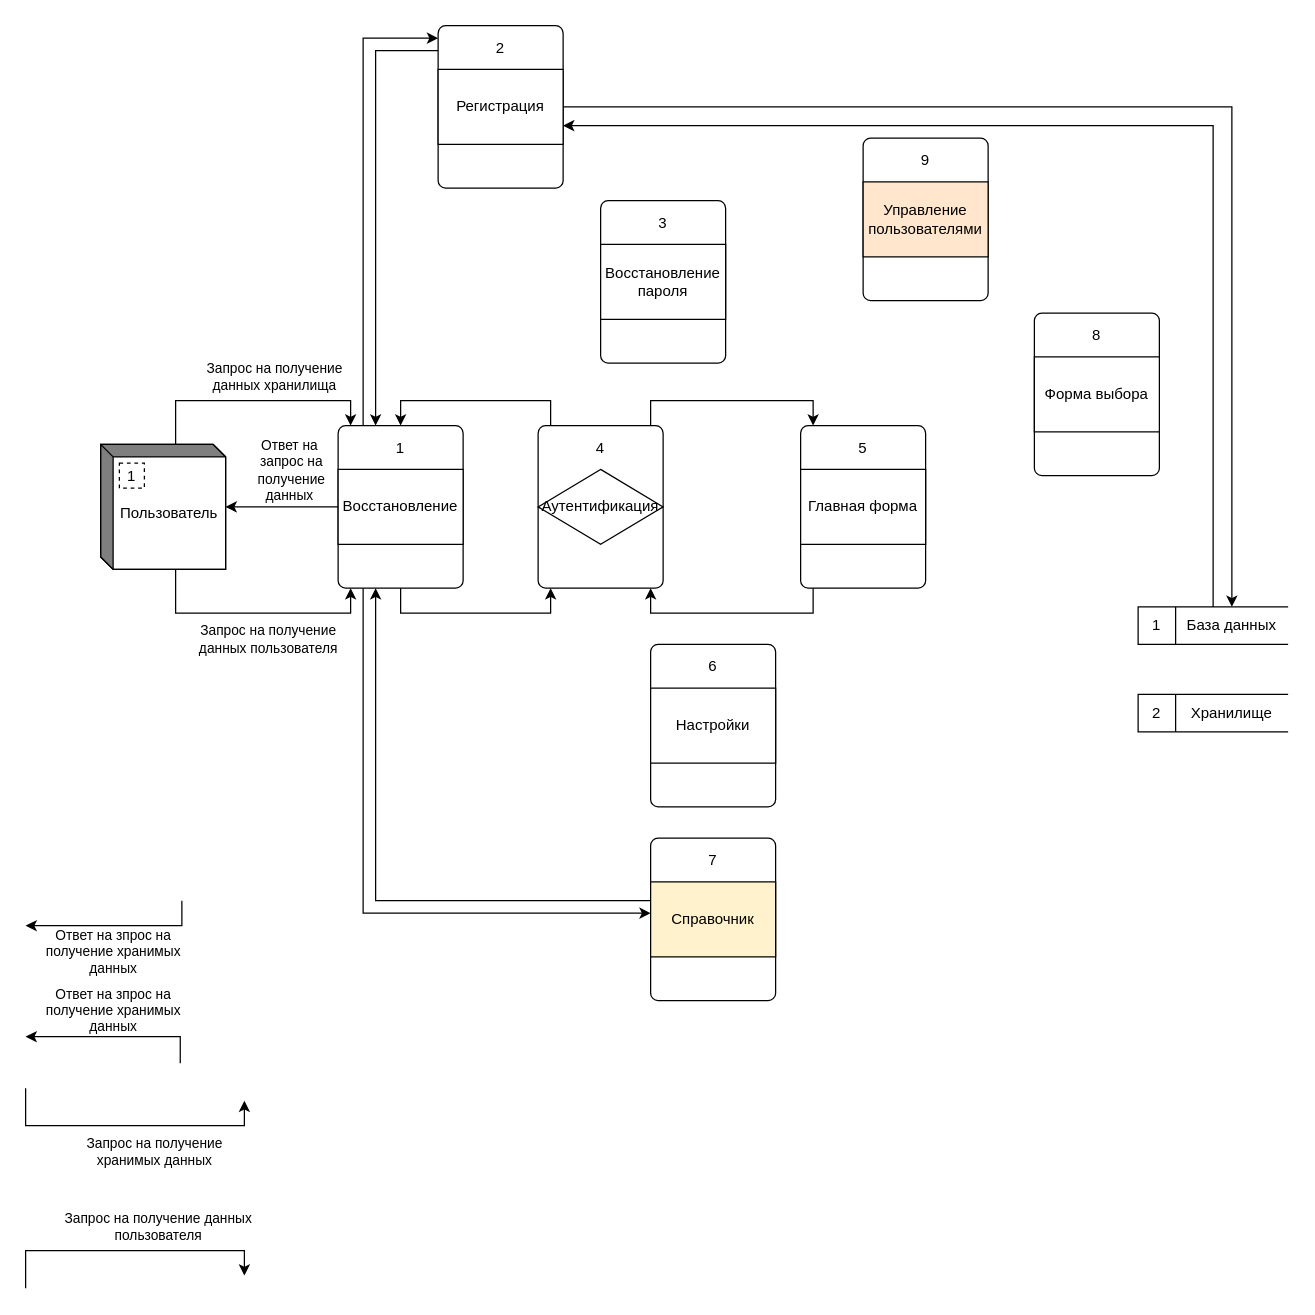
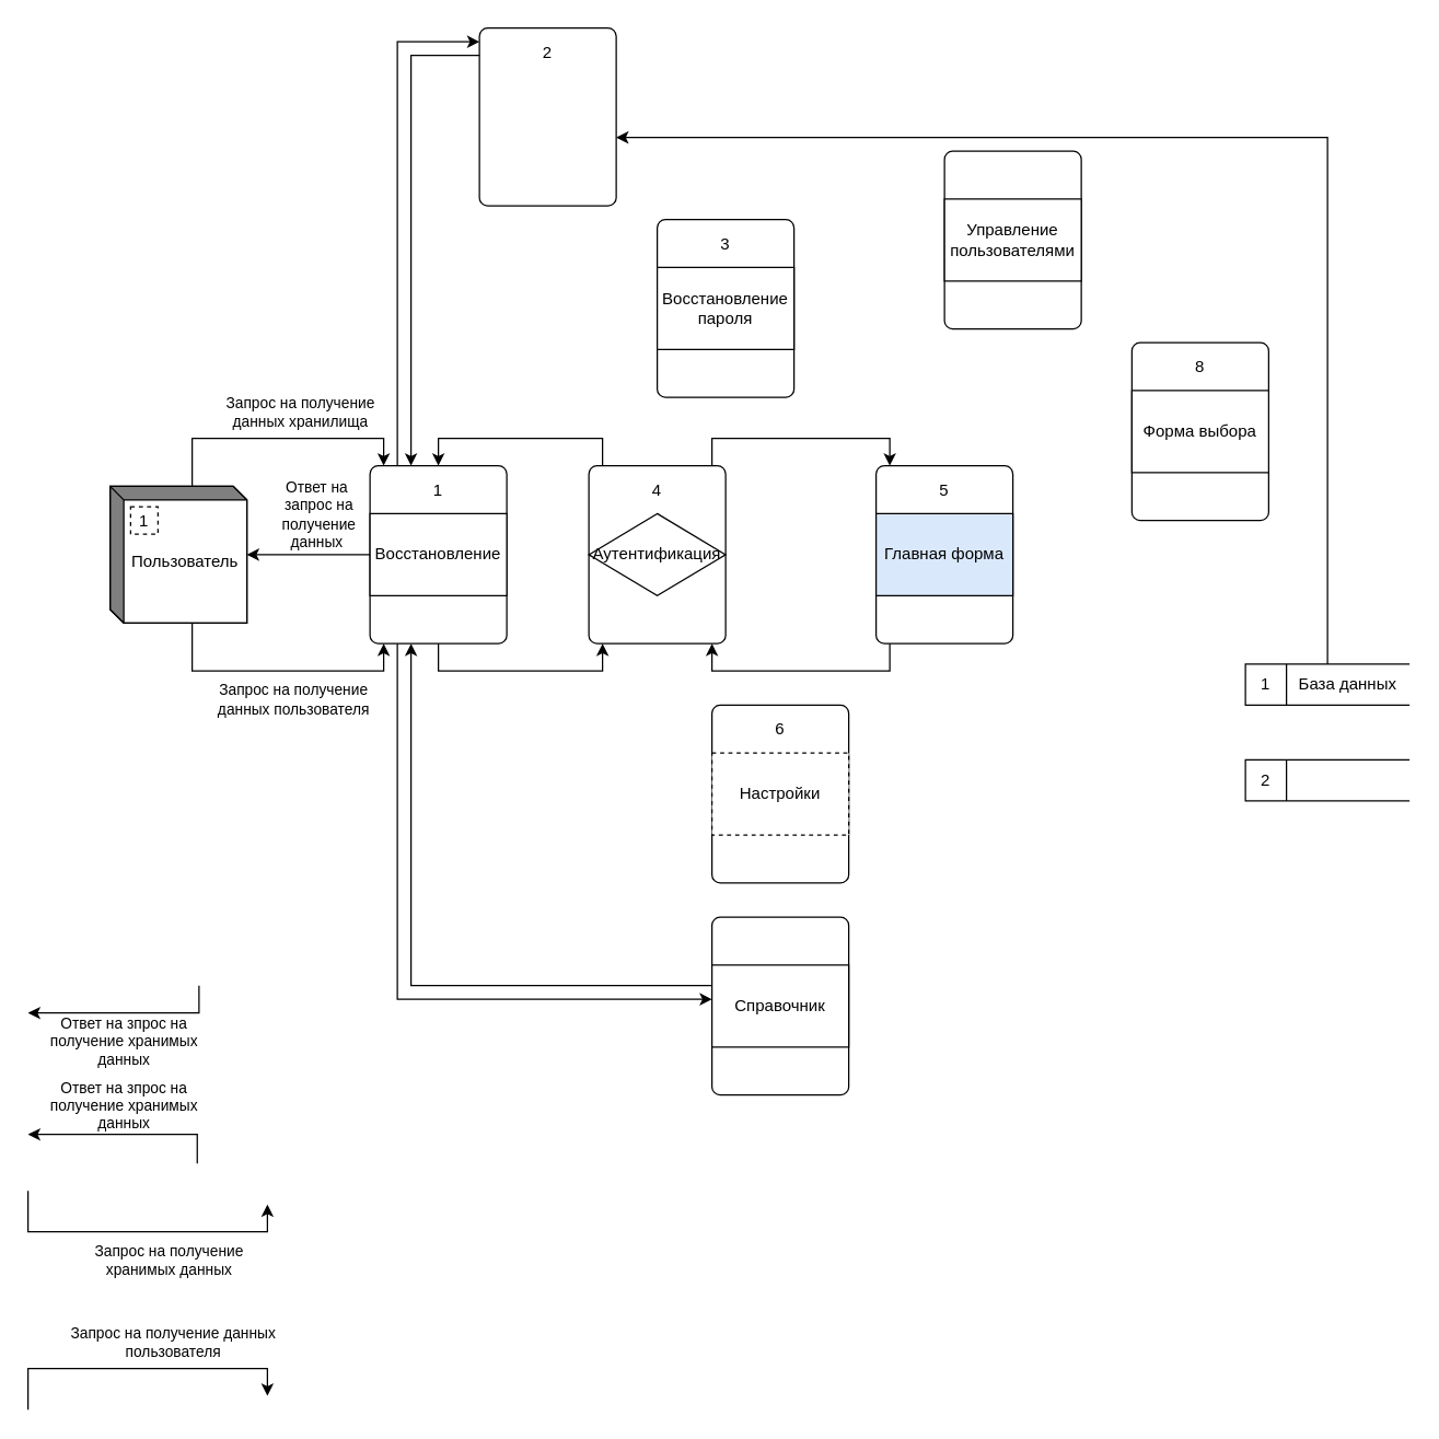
  <mxCell id="0" />
  <mxCell id="1" parent="0" />
  <mxCell id="2" value="" style="html=1;dashed=0;whitespace=wrap;shape=mxgraph.dfd.externalEntity" vertex="1" parent="1"><mxGeometry x="80" y="355" width="100" height="100" as="geometry" /></mxCell>
  <mxCell id="3" value="1" style="autosize=1;part=1;resizable=0;strokeColor=inherit;fillColor=inherit;gradientColor=inherit;dashed=1;" vertex="1" parent="2"><mxGeometry width="20" height="20" relative="1" as="geometry"><mxPoint x="15" y="15" as="offset" /></mxGeometry></mxCell>
  <mxCell id="4" value="Пользователь" style="text;html=1;strokeColor=none;fillColor=none;align=center;verticalAlign=middle;whiteSpace=wrap;rounded=0;" vertex="1" parent="2"><mxGeometry x="10" y="10" width="90" height="90" as="geometry" /></mxCell>
  <mxCell id="5" value="" style="group" vertex="1" connectable="0" parent="1"><mxGeometry x="270" y="340" width="100" height="130" as="geometry" /></mxCell>
  <mxCell id="6" value="" style="rounded=1;whiteSpace=wrap;html=1;arcSize=6;" vertex="1" parent="5"><mxGeometry width="100" height="130" as="geometry" /></mxCell>
  <mxCell id="7" value="Восстановление" style="rounded=0;whiteSpace=wrap;html=1;" vertex="1" parent="5"><mxGeometry y="35" width="100" height="60" as="geometry" /></mxCell>
  <mxCell id="8" value="1" style="text;html=1;strokeColor=none;fillColor=none;align=center;verticalAlign=middle;whiteSpace=wrap;rounded=0;" vertex="1" parent="5"><mxGeometry width="100" height="35" as="geometry" /></mxCell>
  <mxCell id="9" value="" style="endArrow=classic;html=1;rounded=0;edgeStyle=orthogonalEdgeStyle;" edge="1" parent="1" source="6" target="4"><mxGeometry width="50" height="50" relative="1" as="geometry"><mxPoint x="250" y="270" as="sourcePoint" /><mxPoint x="300" y="220" as="targetPoint" /><Array as="points"><mxPoint x="200" y="405" /><mxPoint x="200" y="405" /></Array></mxGeometry></mxCell>
  <mxCell id="10" value="Ответ на&lt;br&gt;&amp;nbsp;запрос на&lt;br&gt;&amp;nbsp;получение&lt;br&gt;данных" style="edgeLabel;html=1;align=center;verticalAlign=middle;resizable=0;points=[];" vertex="1" connectable="0" parent="9"><mxGeometry x="0.064" y="-2" relative="1" as="geometry"><mxPoint x="8" y="-28" as="offset" /></mxGeometry></mxCell>
  <mxCell id="11" value="" style="endArrow=classic;html=1;rounded=0;edgeStyle=orthogonalEdgeStyle;" edge="1" parent="1" source="4" target="6"><mxGeometry width="50" height="50" relative="1" as="geometry"><mxPoint x="140" y="456" as="sourcePoint" /><mxPoint x="170" y="490" as="targetPoint" /><Array as="points"><mxPoint x="140" y="490" /><mxPoint x="280" y="490" /></Array></mxGeometry></mxCell>
  <mxCell id="12" value="Запрос на получение &lt;br&gt;данных&amp;nbsp;пользователя" style="edgeLabel;html=1;align=center;verticalAlign=middle;resizable=0;points=[];" vertex="1" connectable="0" parent="11"><mxGeometry x="-0.053" relative="1" as="geometry"><mxPoint x="16" y="20" as="offset" /></mxGeometry></mxCell>
  <mxCell id="13" value="" style="endArrow=classic;html=1;rounded=0;entryX=0.5;entryY=1;entryDx=0;entryDy=0;edgeStyle=orthogonalEdgeStyle;" edge="1" parent="1"><mxGeometry width="50" height="50" relative="1" as="geometry"><mxPoint x="20" y="870" as="sourcePoint" /><mxPoint x="195" y="880" as="targetPoint" /><Array as="points"><mxPoint x="20" y="900" /><mxPoint x="195" y="900" /></Array></mxGeometry></mxCell>
  <mxCell id="14" value="Запрос на получение&lt;br&gt;хранимых данных" style="edgeLabel;html=1;align=center;verticalAlign=middle;resizable=0;points=[];" vertex="1" connectable="0" parent="13"><mxGeometry x="0.146" y="-2" relative="1" as="geometry"><mxPoint x="3" y="18" as="offset" /></mxGeometry></mxCell>
  <mxCell id="15" value="" style="endArrow=classic;html=1;rounded=0;edgeStyle=orthogonalEdgeStyle;exitX=0.5;exitY=0;exitDx=0;exitDy=0;entryX=1.013;entryY=0.914;entryDx=0;entryDy=0;entryPerimeter=0;" edge="1" parent="1"><mxGeometry width="50" height="50" relative="1" as="geometry"><mxPoint x="143.7" y="850" as="sourcePoint" /><mxPoint x="20" y="828.82" as="targetPoint" /><Array as="points"><mxPoint x="144" y="829" /></Array></mxGeometry></mxCell>
  <mxCell id="16" value="Ответ на зпрос на&lt;br&gt;получение хранимых&lt;br&gt;данных" style="edgeLabel;html=1;align=center;verticalAlign=middle;resizable=0;points=[];" vertex="1" connectable="0" parent="15"><mxGeometry x="-0.179" relative="1" as="geometry"><mxPoint x="-16" y="-21" as="offset" /></mxGeometry></mxCell>
  <mxCell id="17" value="" style="endArrow=classic;html=1;rounded=0;edgeStyle=orthogonalEdgeStyle;exitX=0.5;exitY=1;exitDx=0;exitDy=0;entryX=1.013;entryY=0.914;entryDx=0;entryDy=0;entryPerimeter=0;" edge="1" parent="1"><mxGeometry width="50" height="50" relative="1" as="geometry"><mxPoint x="145" y="720" as="sourcePoint" /><mxPoint x="20" y="740.03" as="targetPoint" /><Array as="points"><mxPoint x="145" y="740" /></Array></mxGeometry></mxCell>
  <mxCell id="18" value="Ответ на зпрос на&lt;br&gt;получение хранимых&lt;br&gt;данных" style="edgeLabel;html=1;align=center;verticalAlign=middle;resizable=0;points=[];" vertex="1" connectable="0" parent="17"><mxGeometry x="-0.179" relative="1" as="geometry"><mxPoint x="-16" y="20" as="offset" /></mxGeometry></mxCell>
  <mxCell id="19" value="" style="group" vertex="1" connectable="0" parent="1"><mxGeometry x="910" y="485" width="120" height="30" as="geometry" /></mxCell>
  <mxCell id="20" value="" style="html=1;dashed=0;whitespace=wrap;shape=mxgraph.dfd.dataStoreID;align=left;spacingLeft=3;points=[[0,0],[0.5,0],[1,0],[0,0.5],[1,0.5],[0,1],[0.5,1],[1,1]];" vertex="1" parent="19"><mxGeometry width="120" height="30" as="geometry" /></mxCell>
  <mxCell id="21" value="1" style="text;html=1;strokeColor=none;fillColor=none;align=center;verticalAlign=middle;whiteSpace=wrap;rounded=0;" vertex="1" parent="19"><mxGeometry width="30" height="30" as="geometry" /></mxCell>
  <mxCell id="22" value="База данных" style="text;html=1;strokeColor=none;fillColor=none;align=center;verticalAlign=middle;whiteSpace=wrap;rounded=0;" vertex="1" parent="19"><mxGeometry x="30" width="90" height="30" as="geometry" /></mxCell>
  <mxCell id="23" value="" style="group" vertex="1" connectable="0" parent="1"><mxGeometry x="910" y="555" width="120" height="30" as="geometry" /></mxCell>
  <mxCell id="24" value="" style="html=1;dashed=0;whitespace=wrap;shape=mxgraph.dfd.dataStoreID;align=left;spacingLeft=3;points=[[0,0],[0.5,0],[1,0],[0,0.5],[1,0.5],[0,1],[0.5,1],[1,1]];" vertex="1" parent="23"><mxGeometry width="120" height="30" as="geometry" /></mxCell>
  <mxCell id="25" value="2" style="text;html=1;strokeColor=none;fillColor=none;align=center;verticalAlign=middle;whiteSpace=wrap;rounded=0;" vertex="1" parent="23"><mxGeometry width="30" height="30" as="geometry" /></mxCell>
- <mxCell id="26" value="Хранилище" style="text;html=1;strokeColor=none;fillColor=none;align=center;verticalAlign=middle;whiteSpace=wrap;rounded=0;" vertex="1" parent="23"><mxGeometry x="30" width="90" height="30" as="geometry" /></mxCell>
  <mxCell id="27" value="" style="endArrow=classic;html=1;rounded=0;edgeStyle=orthogonalEdgeStyle;" edge="1" parent="1" source="2" target="6"><mxGeometry width="50" height="50" relative="1" as="geometry"><mxPoint x="120" y="455" as="sourcePoint" /><mxPoint x="275.1" y="470.2" as="targetPoint" /><Array as="points"><mxPoint x="140" y="320" /><mxPoint x="280" y="320" /></Array></mxGeometry></mxCell>
  <mxCell id="28" value="Запрос на получение &lt;br&gt;данных хранилища" style="edgeLabel;html=1;align=center;verticalAlign=middle;resizable=0;points=[];" vertex="1" connectable="0" parent="27"><mxGeometry x="-0.053" relative="1" as="geometry"><mxPoint x="21" y="-20" as="offset" /></mxGeometry></mxCell>
  <mxCell id="29" value="" style="group" vertex="1" connectable="0" parent="1"><mxGeometry x="350" y="20" width="100" height="130" as="geometry" /></mxCell>
  <mxCell id="30" value="" style="rounded=1;whiteSpace=wrap;html=1;arcSize=6;" vertex="1" parent="29"><mxGeometry width="100" height="130" as="geometry" /></mxCell>
- <mxCell id="31" value="Регистрация" style="rounded=0;whiteSpace=wrap;html=1;" vertex="1" parent="29"><mxGeometry y="35" width="100" height="60" as="geometry" /></mxCell>
  <mxCell id="32" value="2" style="text;html=1;strokeColor=none;fillColor=none;align=center;verticalAlign=middle;whiteSpace=wrap;rounded=0;" vertex="1" parent="29"><mxGeometry width="100" height="35" as="geometry" /></mxCell>
  <mxCell id="33" value="" style="group" vertex="1" connectable="0" parent="1"><mxGeometry x="480" y="160" width="100" height="130" as="geometry" /></mxCell>
  <mxCell id="34" value="" style="rounded=1;whiteSpace=wrap;html=1;arcSize=6;" vertex="1" parent="33"><mxGeometry width="100" height="130" as="geometry" /></mxCell>
  <mxCell id="35" value="Восстановление пароля" style="rounded=0;whiteSpace=wrap;html=1;" vertex="1" parent="33"><mxGeometry y="35" width="100" height="60" as="geometry" /></mxCell>
  <mxCell id="36" value="3" style="text;html=1;strokeColor=none;fillColor=none;align=center;verticalAlign=middle;whiteSpace=wrap;rounded=0;" vertex="1" parent="33"><mxGeometry width="100" height="35" as="geometry" /></mxCell>
  <mxCell id="37" value="" style="group" vertex="1" connectable="0" parent="1"><mxGeometry x="430" y="340" width="100" height="130" as="geometry" /></mxCell>
  <mxCell id="38" value="" style="rounded=1;whiteSpace=wrap;html=1;arcSize=6;" vertex="1" parent="37"><mxGeometry width="100" height="130" as="geometry" /></mxCell>
  <mxCell id="39" value="Аутентификация" style="rhombus;whiteSpace=wrap;html=1;" vertex="1" parent="37"><mxGeometry y="35" width="100" height="60" as="geometry" /></mxCell>
  <mxCell id="40" value="4" style="text;html=1;strokeColor=none;fillColor=none;align=center;verticalAlign=middle;whiteSpace=wrap;rounded=0;" vertex="1" parent="37"><mxGeometry width="100" height="35" as="geometry" /></mxCell>
  <mxCell id="41" value="" style="group" vertex="1" connectable="0" parent="1"><mxGeometry x="640" y="340" width="100" height="130" as="geometry" /></mxCell>
  <mxCell id="42" value="" style="rounded=1;whiteSpace=wrap;html=1;arcSize=6;" vertex="1" parent="41"><mxGeometry width="100" height="130" as="geometry" /></mxCell>
- <mxCell id="43" value="Главная форма" style="rounded=0;whiteSpace=wrap;html=1;" vertex="1" parent="41"><mxGeometry y="35" width="100" height="60" as="geometry" /></mxCell>
+ <mxCell id="43" value="Главная форма" style="rounded=0;whiteSpace=wrap;html=1;fillColor=#dae8fc;" vertex="1" parent="41"><mxGeometry y="35" width="100" height="60" as="geometry" /></mxCell>
  <mxCell id="44" value="5" style="text;html=1;strokeColor=none;fillColor=none;align=center;verticalAlign=middle;whiteSpace=wrap;rounded=0;" vertex="1" parent="41"><mxGeometry width="100" height="35" as="geometry" /></mxCell>
  <mxCell id="45" value="" style="group" vertex="1" connectable="0" parent="1"><mxGeometry x="520" y="515" width="100" height="130" as="geometry" /></mxCell>
  <mxCell id="46" value="" style="rounded=1;whiteSpace=wrap;html=1;arcSize=6;" vertex="1" parent="45"><mxGeometry width="100" height="130" as="geometry" /></mxCell>
- <mxCell id="47" value="Настройки" style="rounded=0;whiteSpace=wrap;html=1;" vertex="1" parent="45"><mxGeometry y="35" width="100" height="60" as="geometry" /></mxCell>
+ <mxCell id="47" value="Настройки" style="rounded=0;whiteSpace=wrap;html=1;dashed=1;" vertex="1" parent="45"><mxGeometry y="35" width="100" height="60" as="geometry" /></mxCell>
  <mxCell id="48" value="6" style="text;html=1;strokeColor=none;fillColor=none;align=center;verticalAlign=middle;whiteSpace=wrap;rounded=0;" vertex="1" parent="45"><mxGeometry width="100" height="35" as="geometry" /></mxCell>
  <mxCell id="49" value="" style="group" vertex="1" connectable="0" parent="1"><mxGeometry x="520" y="670" width="100" height="130" as="geometry" /></mxCell>
  <mxCell id="50" value="" style="rounded=1;whiteSpace=wrap;html=1;arcSize=6;" vertex="1" parent="49"><mxGeometry width="100" height="130" as="geometry" /></mxCell>
- <mxCell id="51" value="Справочник" style="rounded=0;whiteSpace=wrap;html=1;fillColor=#fff2cc;" vertex="1" parent="49"><mxGeometry y="35" width="100" height="60" as="geometry" /></mxCell>
- <mxCell id="52" value="7" style="text;html=1;strokeColor=none;fillColor=none;align=center;verticalAlign=middle;whiteSpace=wrap;rounded=0;" vertex="1" parent="49"><mxGeometry width="100" height="35" as="geometry" /></mxCell>
+ <mxCell id="51" value="Справочник" style="rounded=0;whiteSpace=wrap;html=1;" vertex="1" parent="49"><mxGeometry y="35" width="100" height="60" as="geometry" /></mxCell>
  <mxCell id="53" value="" style="group" vertex="1" connectable="0" parent="1"><mxGeometry x="827" y="250" width="100" height="130" as="geometry" /></mxCell>
  <mxCell id="54" value="" style="rounded=1;whiteSpace=wrap;html=1;arcSize=6;" vertex="1" parent="53"><mxGeometry width="100" height="130" as="geometry" /></mxCell>
  <mxCell id="55" value="Форма выбора" style="rounded=0;whiteSpace=wrap;html=1;" vertex="1" parent="53"><mxGeometry y="35" width="100" height="60" as="geometry" /></mxCell>
  <mxCell id="56" value="8" style="text;html=1;strokeColor=none;fillColor=none;align=center;verticalAlign=middle;whiteSpace=wrap;rounded=0;" vertex="1" parent="53"><mxGeometry width="100" height="35" as="geometry" /></mxCell>
  <mxCell id="57" value="" style="group" vertex="1" connectable="0" parent="1"><mxGeometry x="690" y="110" width="100" height="130" as="geometry" /></mxCell>
  <mxCell id="58" value="" style="rounded=1;whiteSpace=wrap;html=1;arcSize=6;" vertex="1" parent="57"><mxGeometry width="100" height="130" as="geometry" /></mxCell>
- <mxCell id="59" value="Управление&lt;br&gt;пользователями" style="rounded=0;whiteSpace=wrap;html=1;fillColor=#ffe6cc;" vertex="1" parent="57"><mxGeometry y="35" width="100" height="60" as="geometry" /></mxCell>
- <mxCell id="60" value="9" style="text;html=1;strokeColor=none;fillColor=none;align=center;verticalAlign=middle;whiteSpace=wrap;rounded=0;" vertex="1" parent="57"><mxGeometry width="100" height="35" as="geometry" /></mxCell>
+ <mxCell id="59" value="Управление&lt;br&gt;пользователями" style="rounded=0;whiteSpace=wrap;html=1;" vertex="1" parent="57"><mxGeometry y="35" width="100" height="60" as="geometry" /></mxCell>
  <mxCell id="61" value="" style="endArrow=none;html=1;rounded=0;edgeStyle=orthogonalEdgeStyle;exitX=0.5;exitY=0;exitDx=0;exitDy=0;startArrow=classic;startFill=1;endFill=0;" edge="1" parent="1"><mxGeometry width="50" height="50" relative="1" as="geometry"><mxPoint x="195" y="1020" as="sourcePoint" /><mxPoint x="20" y="1030" as="targetPoint" /><Array as="points"><mxPoint x="195" y="1000" /><mxPoint x="20" y="1000" /></Array></mxGeometry></mxCell>
  <mxCell id="62" value="Запрос на получение данных&lt;br&gt;пользователя" style="edgeLabel;html=1;align=center;verticalAlign=middle;resizable=0;points=[];" vertex="1" connectable="0" parent="61"><mxGeometry x="0.146" y="-2" relative="1" as="geometry"><mxPoint x="39" y="-18" as="offset" /></mxGeometry></mxCell>
  <mxCell id="63" style="edgeStyle=orthogonalEdgeStyle;rounded=0;orthogonalLoop=1;jettySize=auto;html=1;" edge="1" parent="1" source="8" target="30"><mxGeometry relative="1" as="geometry"><Array as="points"><mxPoint x="290" y="30" /></Array></mxGeometry></mxCell>
  <mxCell id="64" style="edgeStyle=orthogonalEdgeStyle;rounded=0;orthogonalLoop=1;jettySize=auto;html=1;" edge="1" parent="1" source="30" target="6"><mxGeometry relative="1" as="geometry"><Array as="points"><mxPoint x="300" y="40" /></Array></mxGeometry></mxCell>
- <mxCell id="65" style="edgeStyle=orthogonalEdgeStyle;rounded=0;orthogonalLoop=1;jettySize=auto;html=1;" edge="1" parent="1" source="31" target="22"><mxGeometry relative="1" as="geometry"><mxPoint x="940" y="420" as="targetPoint" /></mxGeometry></mxCell>
  <mxCell id="66" style="edgeStyle=orthogonalEdgeStyle;rounded=0;orthogonalLoop=1;jettySize=auto;html=1;" edge="1" parent="1" source="22" target="30"><mxGeometry relative="1" as="geometry"><Array as="points"><mxPoint x="970" y="100" /></Array></mxGeometry></mxCell>
  <mxCell id="67" style="edgeStyle=orthogonalEdgeStyle;rounded=0;orthogonalLoop=1;jettySize=auto;html=1;" edge="1" parent="1" source="6" target="50"><mxGeometry relative="1" as="geometry"><Array as="points"><mxPoint x="290" y="730" /></Array></mxGeometry></mxCell>
  <mxCell id="68" style="edgeStyle=orthogonalEdgeStyle;rounded=0;orthogonalLoop=1;jettySize=auto;html=1;" edge="1" parent="1" source="51" target="6"><mxGeometry relative="1" as="geometry"><Array as="points"><mxPoint x="300" y="720" /></Array></mxGeometry></mxCell>
  <mxCell id="69" style="edgeStyle=orthogonalEdgeStyle;rounded=0;orthogonalLoop=1;jettySize=auto;html=1;" edge="1" parent="1" source="40" target="6"><mxGeometry relative="1" as="geometry"><Array as="points"><mxPoint x="440" y="320" /><mxPoint x="320" y="320" /></Array></mxGeometry></mxCell>
  <mxCell id="70" style="edgeStyle=orthogonalEdgeStyle;rounded=0;orthogonalLoop=1;jettySize=auto;html=1;" edge="1" parent="1" source="6" target="38"><mxGeometry relative="1" as="geometry"><Array as="points"><mxPoint x="320" y="490" /><mxPoint x="440" y="490" /></Array></mxGeometry></mxCell>
  <mxCell id="71" style="edgeStyle=orthogonalEdgeStyle;rounded=0;orthogonalLoop=1;jettySize=auto;html=1;" edge="1" parent="1" source="40" target="42"><mxGeometry relative="1" as="geometry"><Array as="points"><mxPoint x="520" y="320" /><mxPoint x="650" y="320" /></Array></mxGeometry></mxCell>
  <mxCell id="72" style="edgeStyle=orthogonalEdgeStyle;rounded=0;orthogonalLoop=1;jettySize=auto;html=1;" edge="1" parent="1" source="42" target="38"><mxGeometry relative="1" as="geometry"><Array as="points"><mxPoint x="650" y="490" /><mxPoint x="520" y="490" /></Array></mxGeometry></mxCell>
